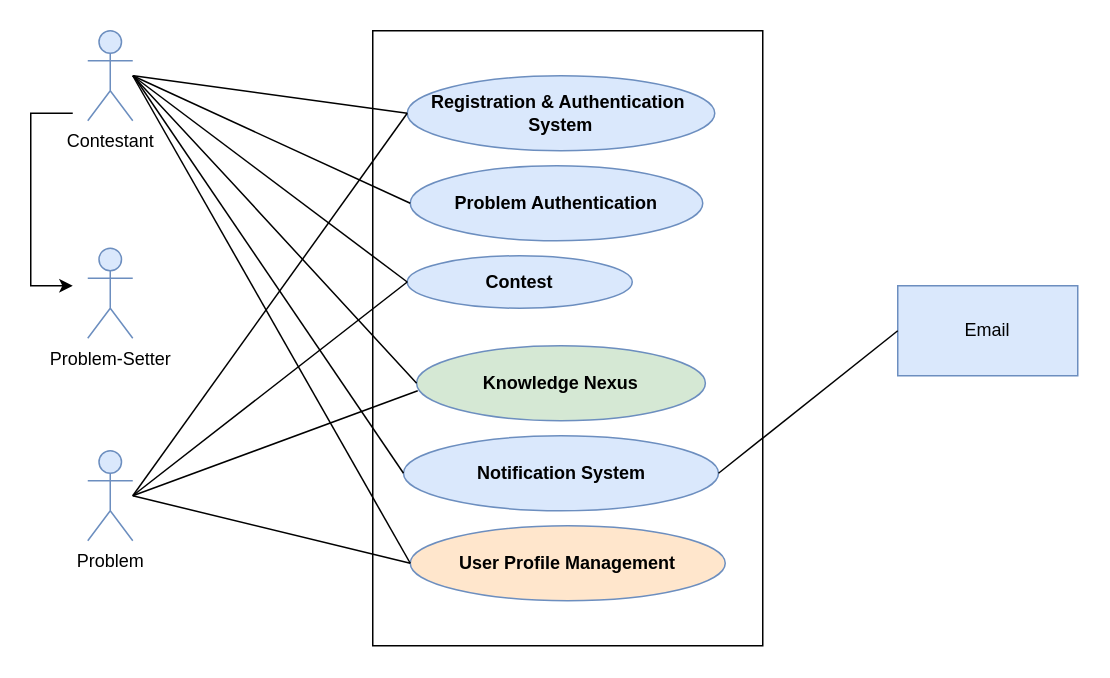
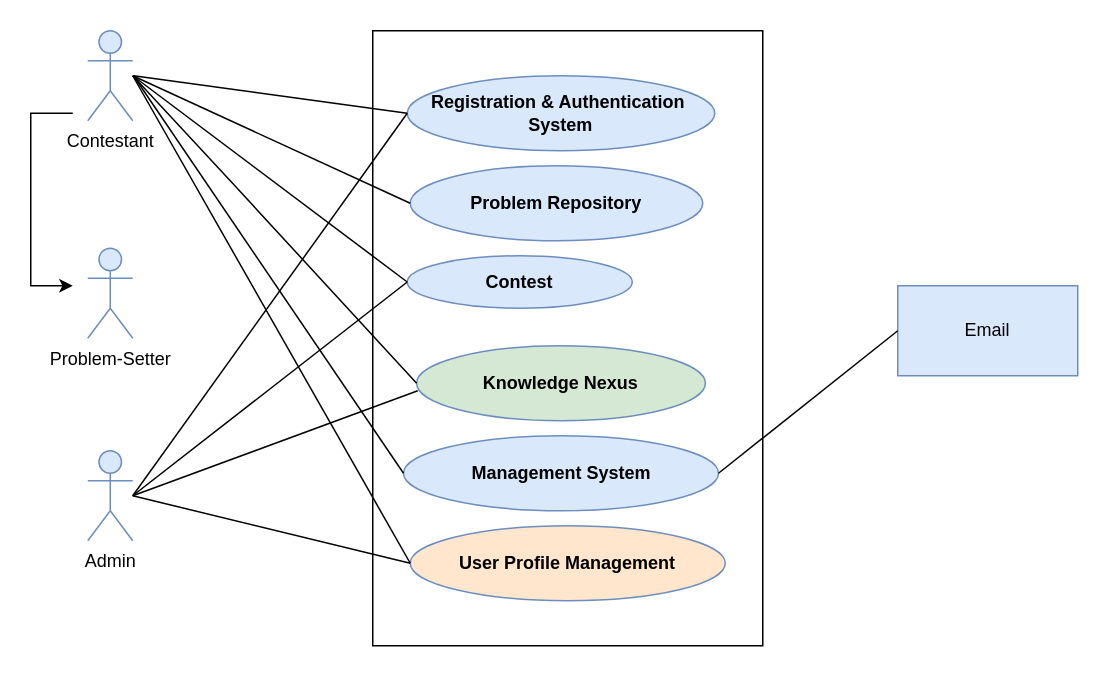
  <mxCell id="0" />
  <mxCell id="1" parent="0" />
  <mxCell id="2" value="" style="rounded=0;whiteSpace=wrap;html=1;" parent="1" vertex="1"><mxGeometry x="248" y="20" width="260" height="410" as="geometry" /></mxCell>
  <mxCell id="3" value="&lt;font style=&quot;font-size: 12px;&quot;&gt;&lt;b style=&quot;&quot;&gt;Registration &amp;amp; Authentication&amp;nbsp;&lt;/b&gt;&lt;/font&gt;&lt;div&gt;&lt;font style=&quot;font-size: 12px;&quot;&gt;&lt;b style=&quot;&quot;&gt;System&lt;/b&gt;&lt;/font&gt;&lt;/div&gt;" style="ellipse;whiteSpace=wrap;html=1;fillColor=#dae8fc;strokeColor=#6c8ebf;align=center;" parent="1" vertex="1"><mxGeometry x="271" y="50" width="205" height="50" as="geometry" /></mxCell>
- <mxCell id="4" value="&lt;b&gt;Problem Authentication&lt;/b&gt;" style="ellipse;whiteSpace=wrap;html=1;fillColor=#dae8fc;strokeColor=#6c8ebf;" parent="1" vertex="1"><mxGeometry x="273" y="110" width="195" height="50" as="geometry" /></mxCell>
+ <mxCell id="4" value="&lt;b&gt;Problem Repository&lt;/b&gt;" style="ellipse;whiteSpace=wrap;html=1;fillColor=#dae8fc;strokeColor=#6c8ebf;" parent="1" vertex="1"><mxGeometry x="273" y="110" width="195" height="50" as="geometry" /></mxCell>
  <mxCell id="5" value="&lt;b&gt;Contest&lt;/b&gt;" style="ellipse;whiteSpace=wrap;html=1;fillColor=#dae8fc;strokeColor=#6c8ebf;" parent="1" vertex="1"><mxGeometry x="271" y="170" width="150" height="35" as="geometry" /></mxCell>
  <mxCell id="6" value="&lt;b&gt;Knowledge Nexus&lt;/b&gt;" style="ellipse;whiteSpace=wrap;html=1;fillColor=#d5e8d4;strokeColor=#6c8ebf;align=center;" parent="1" vertex="1"><mxGeometry x="277.25" y="230" width="192.5" height="50" as="geometry" /></mxCell>
- <mxCell id="7" value="&lt;b&gt;Notification System&lt;/b&gt;" style="ellipse;whiteSpace=wrap;html=1;fillColor=#dae8fc;strokeColor=#6c8ebf;" parent="1" vertex="1"><mxGeometry x="268.5" y="290" width="210" height="50" as="geometry" /></mxCell>
+ <mxCell id="7" value="&lt;b&gt;Management System&lt;/b&gt;" style="ellipse;whiteSpace=wrap;html=1;fillColor=#dae8fc;strokeColor=#6c8ebf;" parent="1" vertex="1"><mxGeometry x="268.5" y="290" width="210" height="50" as="geometry" /></mxCell>
  <mxCell id="8" value="&lt;b&gt;User Profile Management&lt;/b&gt;" style="ellipse;whiteSpace=wrap;html=1;fillColor=#ffe6cc;strokeColor=#6c8ebf;" parent="1" vertex="1"><mxGeometry x="273" y="350" width="210" height="50" as="geometry" /></mxCell>
  <mxCell id="9" value="Contestant" style="shape=umlActor;verticalLabelPosition=bottom;verticalAlign=top;html=1;outlineConnect=0;fillColor=#dae8fc;strokeColor=#6c8ebf;" parent="1" vertex="1"><mxGeometry x="58" y="20" width="30" height="60" as="geometry" /></mxCell>
  <mxCell id="10" value="Problem-Setter" style="shape=umlActor;verticalLabelPosition=bottom;verticalAlign=top;html=1;outlineConnect=0;fillColor=#dae8fc;strokeColor=#6c8ebf;" parent="1" vertex="1"><mxGeometry x="58" y="165" width="30" height="60" as="geometry" /></mxCell>
- <mxCell id="11" value="Problem" style="shape=umlActor;verticalLabelPosition=bottom;verticalAlign=top;html=1;outlineConnect=0;fillColor=#dae8fc;strokeColor=#6c8ebf;" parent="1" vertex="1"><mxGeometry x="58" y="300" width="30" height="60" as="geometry" /></mxCell>
+ <mxCell id="11" value="Admin" style="shape=umlActor;verticalLabelPosition=bottom;verticalAlign=top;html=1;outlineConnect=0;fillColor=#dae8fc;strokeColor=#6c8ebf;" parent="1" vertex="1"><mxGeometry x="58" y="300" width="30" height="60" as="geometry" /></mxCell>
  <mxCell id="12" value="Email" style="rounded=0;whiteSpace=wrap;html=1;fillColor=#dae8fc;strokeColor=#6c8ebf;" parent="1" vertex="1"><mxGeometry x="598" y="190" width="120" height="60" as="geometry" /></mxCell>
  <mxCell id="13" value="" style="endArrow=none;html=1;rounded=0;entryX=0;entryY=0.5;entryDx=0;entryDy=0;" parent="1" target="3" edge="1"><mxGeometry width="50" height="50" relative="1" as="geometry"><mxPoint x="88.6" y="49.999" as="sourcePoint" /><mxPoint x="268" y="75" as="targetPoint" /><Array as="points" /></mxGeometry></mxCell>
  <mxCell id="14" value="" style="endArrow=none;html=1;rounded=0;entryX=0;entryY=0.5;entryDx=0;entryDy=0;" parent="1" target="4" edge="1"><mxGeometry width="50" height="50" relative="1" as="geometry"><mxPoint x="88" y="50" as="sourcePoint" /><mxPoint x="168" y="80" as="targetPoint" /></mxGeometry></mxCell>
  <mxCell id="15" value="" style="endArrow=none;html=1;rounded=0;entryX=0;entryY=0.5;entryDx=0;entryDy=0;" parent="1" target="5" edge="1"><mxGeometry width="50" height="50" relative="1" as="geometry"><mxPoint x="88" y="50" as="sourcePoint" /><mxPoint x="148" y="110" as="targetPoint" /></mxGeometry></mxCell>
  <mxCell id="16" value="" style="endArrow=none;html=1;rounded=0;exitX=0.5;exitY=0.5;exitDx=0;exitDy=0;exitPerimeter=0;entryX=0;entryY=0.5;entryDx=0;entryDy=0;" parent="1" target="6" edge="1"><mxGeometry width="50" height="50" relative="1" as="geometry"><mxPoint x="88" y="50" as="sourcePoint" /><mxPoint x="263" y="240" as="targetPoint" /><Array as="points"><mxPoint x="153" y="120" /></Array></mxGeometry></mxCell>
  <mxCell id="17" value="" style="endArrow=none;html=1;rounded=0;exitX=0.5;exitY=0.5;exitDx=0;exitDy=0;exitPerimeter=0;entryX=0;entryY=0.5;entryDx=0;entryDy=0;" parent="1" target="7" edge="1"><mxGeometry width="50" height="50" relative="1" as="geometry"><mxPoint x="88.5" y="50" as="sourcePoint" /><mxPoint x="271" y="285" as="targetPoint" /><Array as="points" /></mxGeometry></mxCell>
  <mxCell id="18" value="" style="endArrow=none;html=1;rounded=0;entryX=0;entryY=0.5;entryDx=0;entryDy=0;" parent="1" target="8" edge="1"><mxGeometry width="50" height="50" relative="1" as="geometry"><mxPoint x="88" y="50" as="sourcePoint" /><mxPoint x="168" y="0" as="targetPoint" /></mxGeometry></mxCell>
  <mxCell id="19" value="" style="endArrow=none;html=1;rounded=0;entryX=0;entryY=0.5;entryDx=0;entryDy=0;" parent="1" target="5" edge="1"><mxGeometry width="50" height="50" relative="1" as="geometry"><mxPoint x="88" y="330" as="sourcePoint" /><mxPoint x="268" y="200" as="targetPoint" /></mxGeometry></mxCell>
  <mxCell id="20" value="" style="endArrow=none;html=1;rounded=0;entryX=0;entryY=0.5;entryDx=0;entryDy=0;" parent="1" target="3" edge="1"><mxGeometry width="50" height="50" relative="1" as="geometry"><mxPoint x="88" y="330" as="sourcePoint" /><mxPoint x="138" y="280" as="targetPoint" /></mxGeometry></mxCell>
  <mxCell id="21" value="" style="endArrow=none;html=1;rounded=0;" parent="1" edge="1"><mxGeometry width="50" height="50" relative="1" as="geometry"><mxPoint x="88" y="330" as="sourcePoint" /><mxPoint x="278" y="260" as="targetPoint" /></mxGeometry></mxCell>
  <mxCell id="22" value="" style="endArrow=none;html=1;rounded=0;entryX=0;entryY=0.5;entryDx=0;entryDy=0;" parent="1" target="8" edge="1"><mxGeometry width="50" height="50" relative="1" as="geometry"><mxPoint x="88" y="330" as="sourcePoint" /><mxPoint x="268" y="380" as="targetPoint" /></mxGeometry></mxCell>
  <mxCell id="23" value="" style="endArrow=none;html=1;rounded=0;exitX=1;exitY=0.5;exitDx=0;exitDy=0;" parent="1" source="7" edge="1"><mxGeometry width="50" height="50" relative="1" as="geometry"><mxPoint x="548" y="270" as="sourcePoint" /><mxPoint x="598" y="220" as="targetPoint" /></mxGeometry></mxCell>
  <mxCell id="24" value="" style="edgeStyle=orthogonalEdgeStyle;rounded=0;orthogonalLoop=1;jettySize=auto;html=1;" edge="1" parent="1"><mxGeometry relative="1" as="geometry"><Array as="points"><mxPoint x="20" y="75" /><mxPoint x="20" y="190" /></Array><mxPoint x="48" y="75" as="sourcePoint" /><mxPoint x="48" y="190" as="targetPoint" /></mxGeometry></mxCell>
